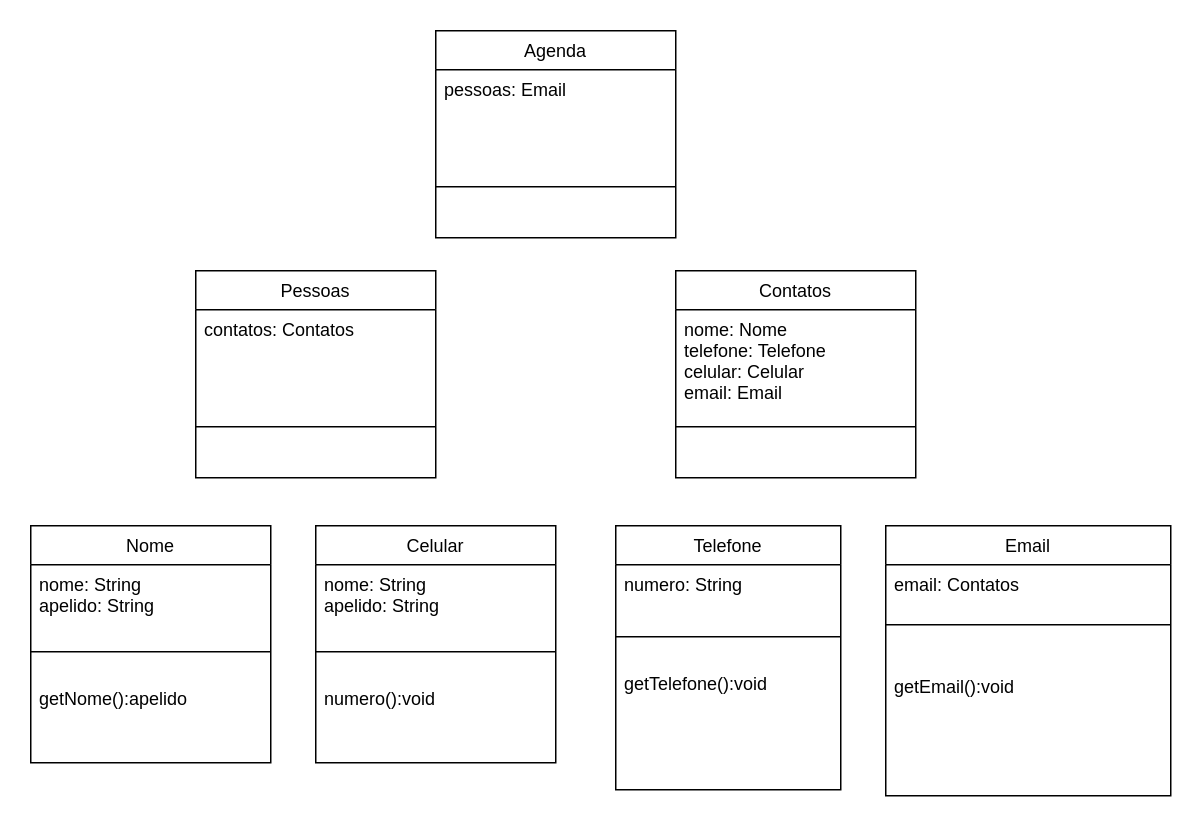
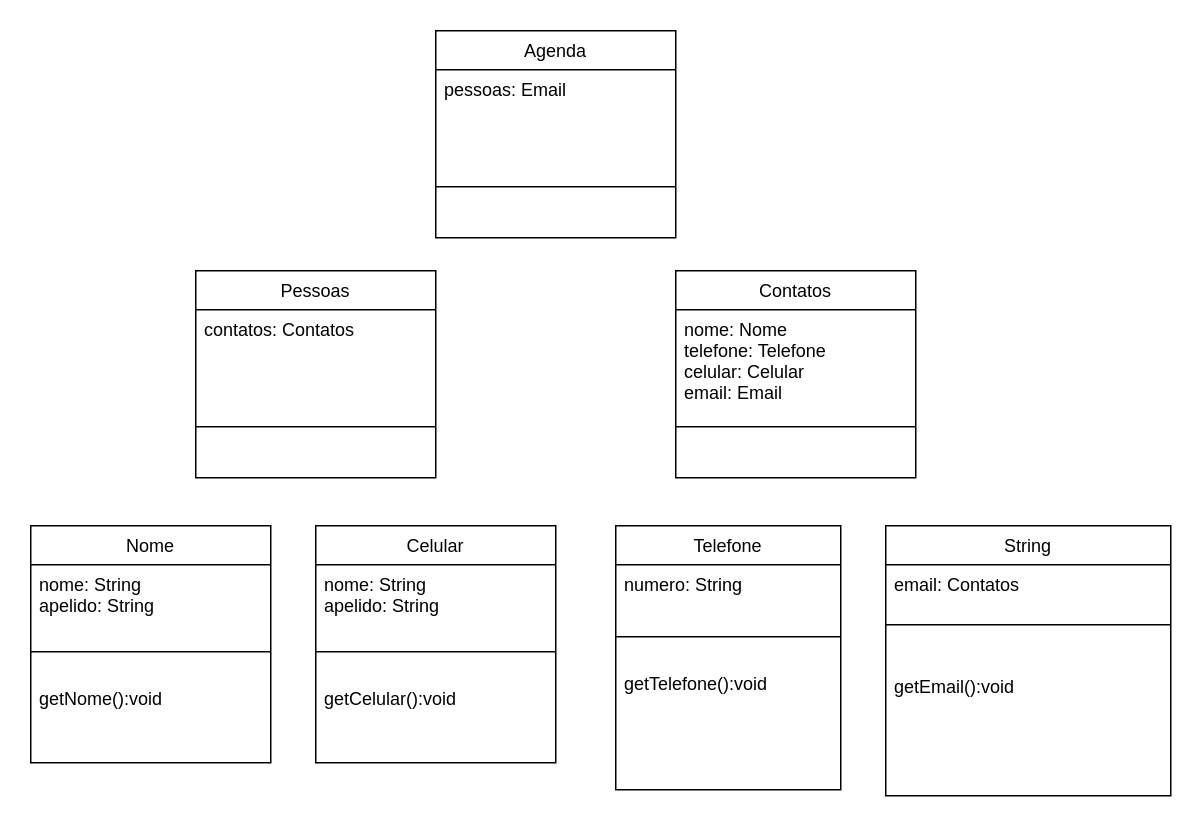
  <mxCell id="0" />
  <mxCell id="1" parent="0" />
  <mxCell id="2" value="Contatos" style="swimlane;fontStyle=0;align=center;verticalAlign=top;childLayout=stackLayout;horizontal=1;startSize=26;horizontalStack=0;resizeParent=1;resizeLast=0;collapsible=1;marginBottom=0;rounded=0;shadow=0;strokeWidth=1;" parent="1" vertex="1"><mxGeometry x="450" y="180" width="160" height="138" as="geometry"><mxRectangle x="130" y="380" width="160" height="26" as="alternateBounds" /></mxGeometry></mxCell>
  <mxCell id="3" value="nome: Nome&#10;telefone: Telefone&#10;celular: Celular&#10;email: Email&#10;" style="text;align=left;verticalAlign=top;spacingLeft=4;spacingRight=4;overflow=hidden;rotatable=0;points=[[0,0.5],[1,0.5]];portConstraint=eastwest;" parent="2" vertex="1"><mxGeometry y="26" width="160" height="74" as="geometry" /></mxCell>
  <mxCell id="4" value="" style="line;html=1;strokeWidth=1;align=left;verticalAlign=middle;spacingTop=-1;spacingLeft=3;spacingRight=3;rotatable=0;labelPosition=right;points=[];portConstraint=eastwest;" parent="2" vertex="1"><mxGeometry y="100" width="160" height="8" as="geometry" /></mxCell>
  <mxCell id="5" value="Telefone" style="swimlane;fontStyle=0;align=center;verticalAlign=top;childLayout=stackLayout;horizontal=1;startSize=26;horizontalStack=0;resizeParent=1;resizeParentMax=0;resizeLast=0;collapsible=1;marginBottom=0;rounded=0;sketch=0;" vertex="1" parent="1"><mxGeometry x="410" y="350" width="150" height="176" as="geometry" /></mxCell>
  <mxCell id="6" value="numero: String" style="text;strokeColor=none;fillColor=none;align=left;verticalAlign=top;spacingLeft=4;spacingRight=4;overflow=hidden;rotatable=0;points=[[0,0.5],[1,0.5]];portConstraint=eastwest;rounded=0;sketch=0;" vertex="1" parent="5"><mxGeometry y="26" width="150" height="44" as="geometry" /></mxCell>
  <mxCell id="7" value="" style="line;strokeWidth=1;fillColor=none;align=left;verticalAlign=middle;spacingTop=-1;spacingLeft=3;spacingRight=3;rotatable=0;labelPosition=right;points=[];portConstraint=eastwest;rounded=0;sketch=0;" vertex="1" parent="5"><mxGeometry y="70" width="150" height="8" as="geometry" /></mxCell>
  <mxCell id="8" value="&#10;getTelefone():void" style="text;strokeColor=none;fillColor=none;align=left;verticalAlign=top;spacingLeft=4;spacingRight=4;overflow=hidden;rotatable=0;points=[[0,0.5],[1,0.5]];portConstraint=eastwest;rounded=0;sketch=0;" vertex="1" parent="5"><mxGeometry y="78" width="150" height="98" as="geometry" /></mxCell>
- <mxCell id="9" value="Email" style="swimlane;fontStyle=0;align=center;verticalAlign=top;childLayout=stackLayout;horizontal=1;startSize=26;horizontalStack=0;resizeParent=1;resizeParentMax=0;resizeLast=0;collapsible=1;marginBottom=0;rounded=0;sketch=0;" vertex="1" parent="1"><mxGeometry x="590" y="350" width="190" height="180" as="geometry" /></mxCell>
+ <mxCell id="9" value="String" style="swimlane;fontStyle=0;align=center;verticalAlign=top;childLayout=stackLayout;horizontal=1;startSize=26;horizontalStack=0;resizeParent=1;resizeParentMax=0;resizeLast=0;collapsible=1;marginBottom=0;rounded=0;sketch=0;" vertex="1" parent="1"><mxGeometry x="590" y="350" width="190" height="180" as="geometry" /></mxCell>
  <mxCell id="10" value="email: Contatos" style="text;strokeColor=none;fillColor=none;align=left;verticalAlign=top;spacingLeft=4;spacingRight=4;overflow=hidden;rotatable=0;points=[[0,0.5],[1,0.5]];portConstraint=eastwest;rounded=0;sketch=0;" vertex="1" parent="9"><mxGeometry y="26" width="190" height="26" as="geometry" /></mxCell>
  <mxCell id="11" value="" style="line;strokeWidth=1;fillColor=none;align=left;verticalAlign=middle;spacingTop=-1;spacingLeft=3;spacingRight=3;rotatable=0;labelPosition=right;points=[];portConstraint=eastwest;rounded=0;sketch=0;" vertex="1" parent="9"><mxGeometry y="52" width="190" height="28" as="geometry" /></mxCell>
  <mxCell id="12" value="&#10;getEmail():void" style="text;strokeColor=none;fillColor=none;align=left;verticalAlign=top;spacingLeft=4;spacingRight=4;overflow=hidden;rotatable=0;points=[[0,0.5],[1,0.5]];portConstraint=eastwest;rounded=0;sketch=0;" vertex="1" parent="9"><mxGeometry y="80" width="190" height="100" as="geometry" /></mxCell>
  <mxCell id="13" value="Nome" style="swimlane;fontStyle=0;align=center;verticalAlign=top;childLayout=stackLayout;horizontal=1;startSize=26;horizontalStack=0;resizeParent=1;resizeParentMax=0;resizeLast=0;collapsible=1;marginBottom=0;rounded=0;sketch=0;" vertex="1" parent="1"><mxGeometry x="20" y="350" width="160" height="158" as="geometry" /></mxCell>
  <mxCell id="14" value="nome: String&#10;apelido: String" style="text;strokeColor=none;fillColor=none;align=left;verticalAlign=top;spacingLeft=4;spacingRight=4;overflow=hidden;rotatable=0;points=[[0,0.5],[1,0.5]];portConstraint=eastwest;rounded=0;sketch=0;" vertex="1" parent="13"><mxGeometry y="26" width="160" height="54" as="geometry" /></mxCell>
  <mxCell id="15" value="" style="line;strokeWidth=1;fillColor=none;align=left;verticalAlign=middle;spacingTop=-1;spacingLeft=3;spacingRight=3;rotatable=0;labelPosition=right;points=[];portConstraint=eastwest;rounded=0;sketch=0;" vertex="1" parent="13"><mxGeometry y="80" width="160" height="8" as="geometry" /></mxCell>
- <mxCell id="16" value="&#10;getNome():apelido" style="text;strokeColor=none;fillColor=none;align=left;verticalAlign=top;spacingLeft=4;spacingRight=4;overflow=hidden;rotatable=0;points=[[0,0.5],[1,0.5]];portConstraint=eastwest;rounded=0;sketch=0;" vertex="1" parent="13"><mxGeometry y="88" width="160" height="70" as="geometry" /></mxCell>
+ <mxCell id="16" value="&#10;getNome():void" style="text;strokeColor=none;fillColor=none;align=left;verticalAlign=top;spacingLeft=4;spacingRight=4;overflow=hidden;rotatable=0;points=[[0,0.5],[1,0.5]];portConstraint=eastwest;rounded=0;sketch=0;" vertex="1" parent="13"><mxGeometry y="88" width="160" height="70" as="geometry" /></mxCell>
  <mxCell id="17" value="Celular" style="swimlane;fontStyle=0;align=center;verticalAlign=top;childLayout=stackLayout;horizontal=1;startSize=26;horizontalStack=0;resizeParent=1;resizeParentMax=0;resizeLast=0;collapsible=1;marginBottom=0;rounded=0;sketch=0;" vertex="1" parent="1"><mxGeometry x="210" y="350" width="160" height="158" as="geometry" /></mxCell>
  <mxCell id="18" value="nome: String&#10;apelido: String" style="text;strokeColor=none;fillColor=none;align=left;verticalAlign=top;spacingLeft=4;spacingRight=4;overflow=hidden;rotatable=0;points=[[0,0.5],[1,0.5]];portConstraint=eastwest;rounded=0;sketch=0;" vertex="1" parent="17"><mxGeometry y="26" width="160" height="54" as="geometry" /></mxCell>
  <mxCell id="19" value="" style="line;strokeWidth=1;fillColor=none;align=left;verticalAlign=middle;spacingTop=-1;spacingLeft=3;spacingRight=3;rotatable=0;labelPosition=right;points=[];portConstraint=eastwest;rounded=0;sketch=0;" vertex="1" parent="17"><mxGeometry y="80" width="160" height="8" as="geometry" /></mxCell>
- <mxCell id="20" value="&#10;numero():void" style="text;strokeColor=none;fillColor=none;align=left;verticalAlign=top;spacingLeft=4;spacingRight=4;overflow=hidden;rotatable=0;points=[[0,0.5],[1,0.5]];portConstraint=eastwest;rounded=0;sketch=0;" vertex="1" parent="17"><mxGeometry y="88" width="160" height="70" as="geometry" /></mxCell>
+ <mxCell id="20" value="&#10;getCelular():void" style="text;strokeColor=none;fillColor=none;align=left;verticalAlign=top;spacingLeft=4;spacingRight=4;overflow=hidden;rotatable=0;points=[[0,0.5],[1,0.5]];portConstraint=eastwest;rounded=0;sketch=0;" vertex="1" parent="17"><mxGeometry y="88" width="160" height="70" as="geometry" /></mxCell>
  <mxCell id="21" value="Pessoas" style="swimlane;fontStyle=0;align=center;verticalAlign=top;childLayout=stackLayout;horizontal=1;startSize=26;horizontalStack=0;resizeParent=1;resizeLast=0;collapsible=1;marginBottom=0;rounded=0;shadow=0;strokeWidth=1;" vertex="1" parent="1"><mxGeometry x="130" y="180" width="160" height="138" as="geometry"><mxRectangle x="130" y="380" width="160" height="26" as="alternateBounds" /></mxGeometry></mxCell>
  <mxCell id="22" value="contatos: Contatos" style="text;align=left;verticalAlign=top;spacingLeft=4;spacingRight=4;overflow=hidden;rotatable=0;points=[[0,0.5],[1,0.5]];portConstraint=eastwest;" vertex="1" parent="21"><mxGeometry y="26" width="160" height="74" as="geometry" /></mxCell>
  <mxCell id="23" value="" style="line;html=1;strokeWidth=1;align=left;verticalAlign=middle;spacingTop=-1;spacingLeft=3;spacingRight=3;rotatable=0;labelPosition=right;points=[];portConstraint=eastwest;" vertex="1" parent="21"><mxGeometry y="100" width="160" height="8" as="geometry" /></mxCell>
  <mxCell id="24" value="Agenda" style="swimlane;fontStyle=0;align=center;verticalAlign=top;childLayout=stackLayout;horizontal=1;startSize=26;horizontalStack=0;resizeParent=1;resizeLast=0;collapsible=1;marginBottom=0;rounded=0;shadow=0;strokeWidth=1;" vertex="1" parent="1"><mxGeometry x="290" y="20" width="160" height="138" as="geometry"><mxRectangle x="130" y="380" width="160" height="26" as="alternateBounds" /></mxGeometry></mxCell>
  <mxCell id="25" value="pessoas: Email&#10;" style="text;align=left;verticalAlign=top;spacingLeft=4;spacingRight=4;overflow=hidden;rotatable=0;points=[[0,0.5],[1,0.5]];portConstraint=eastwest;" vertex="1" parent="24"><mxGeometry y="26" width="160" height="74" as="geometry" /></mxCell>
  <mxCell id="26" value="" style="line;html=1;strokeWidth=1;align=left;verticalAlign=middle;spacingTop=-1;spacingLeft=3;spacingRight=3;rotatable=0;labelPosition=right;points=[];portConstraint=eastwest;" vertex="1" parent="24"><mxGeometry y="100" width="160" height="8" as="geometry" /></mxCell>
